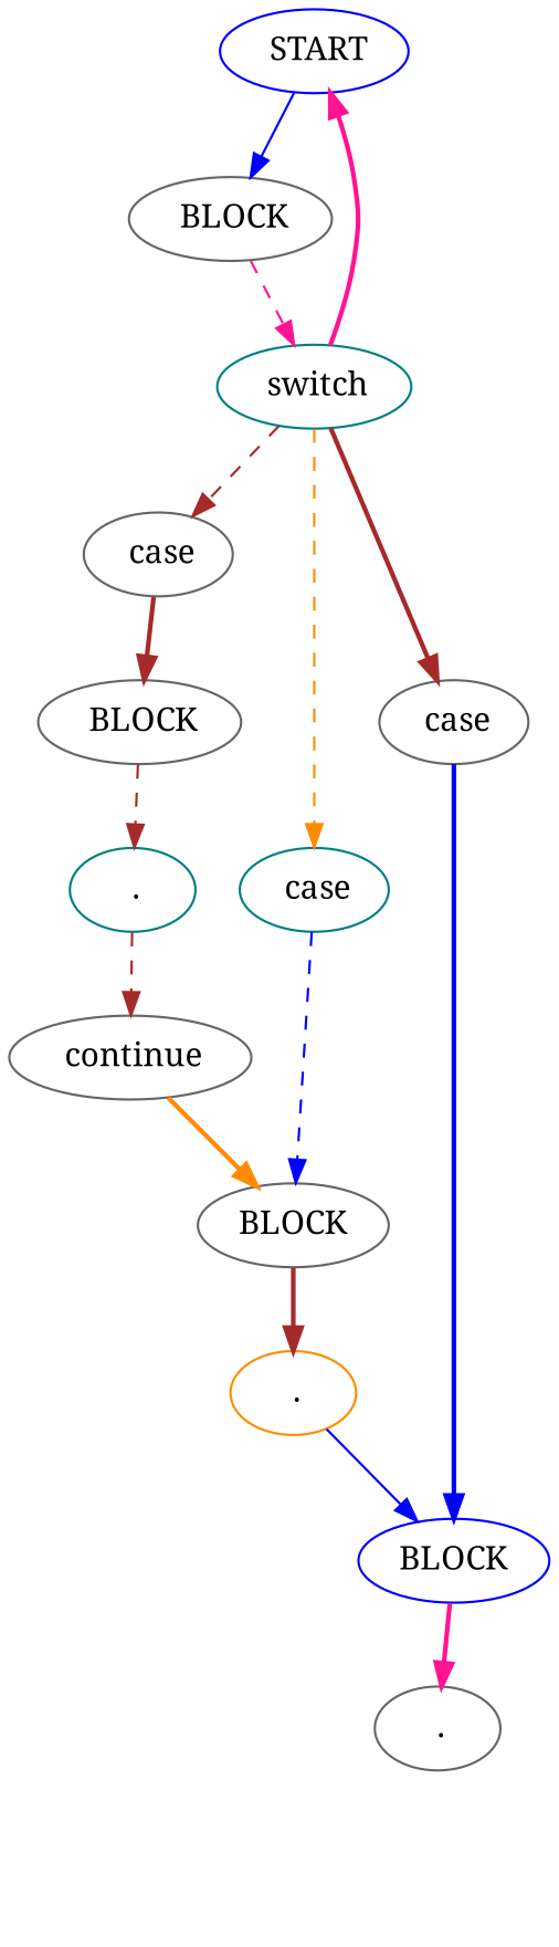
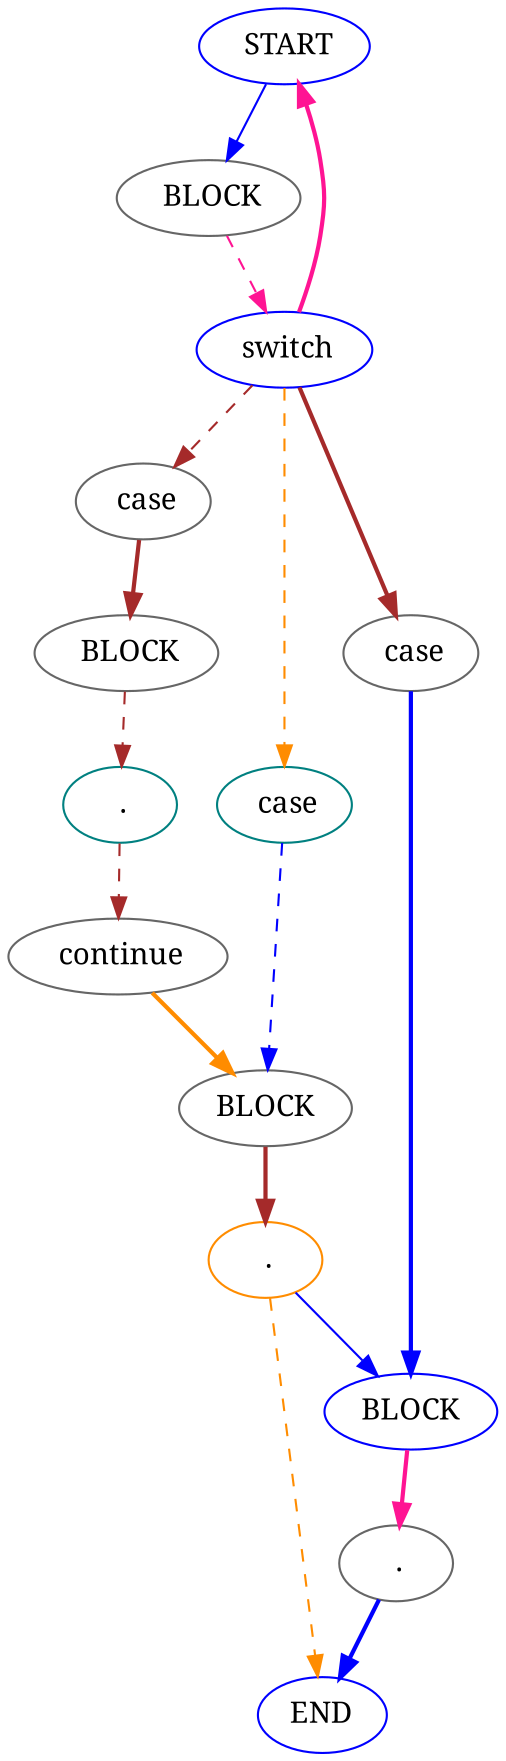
  digraph {
    fontname="Noto Serif"
    node [color=gray40 fontname="Noto Serif"]
    edge [color=brown fontname="Noto Serif" style=bold]
    n1 [color=blue label=" START"]
    n2 [label=" BLOCK"]
-   n3 [color=teal label=" switch"]
+   n3 [color=blue label=" switch"]
    n4 [label=" case"]
    n5 [color=teal label=" case"]
    n6 [label=" case"]
    n7 [label=" BLOCK"]
    n8 [label=BLOCK]
    n9 [color=blue label=BLOCK]
+   n10 [color=blue label=END]
    n11 [color=teal label=" ."]
    n12 [color=darkorange label=" ."]
    n13 [label=" ."]
    n14 [label=" continue"]
    n1 -> n2 [color=blue style=solid]
    n2 -> n3 [color=deeppink style=dashed]
    n3 -> n1 [color=deeppink]
    n3 -> n4 [style=dashed]
    n3 -> n5 [color=darkorange style=dashed]
    n3 -> n6
    n4 -> n7
    n5 -> n8 [color=blue style=dashed]
    n6 -> n9 [color=blue]
    n7 -> n11 [style=dashed]
    n8 -> n12
    n9 -> n13 [color=deeppink]
    n11 -> n14 [style=dashed]
    n12 -> n9 [color=blue style=solid]
+   n12 -> n10 [color=darkorange style=dashed]
+   n13 -> n10 [color=blue]
    n14 -> n8 [color=darkorange]
  }
